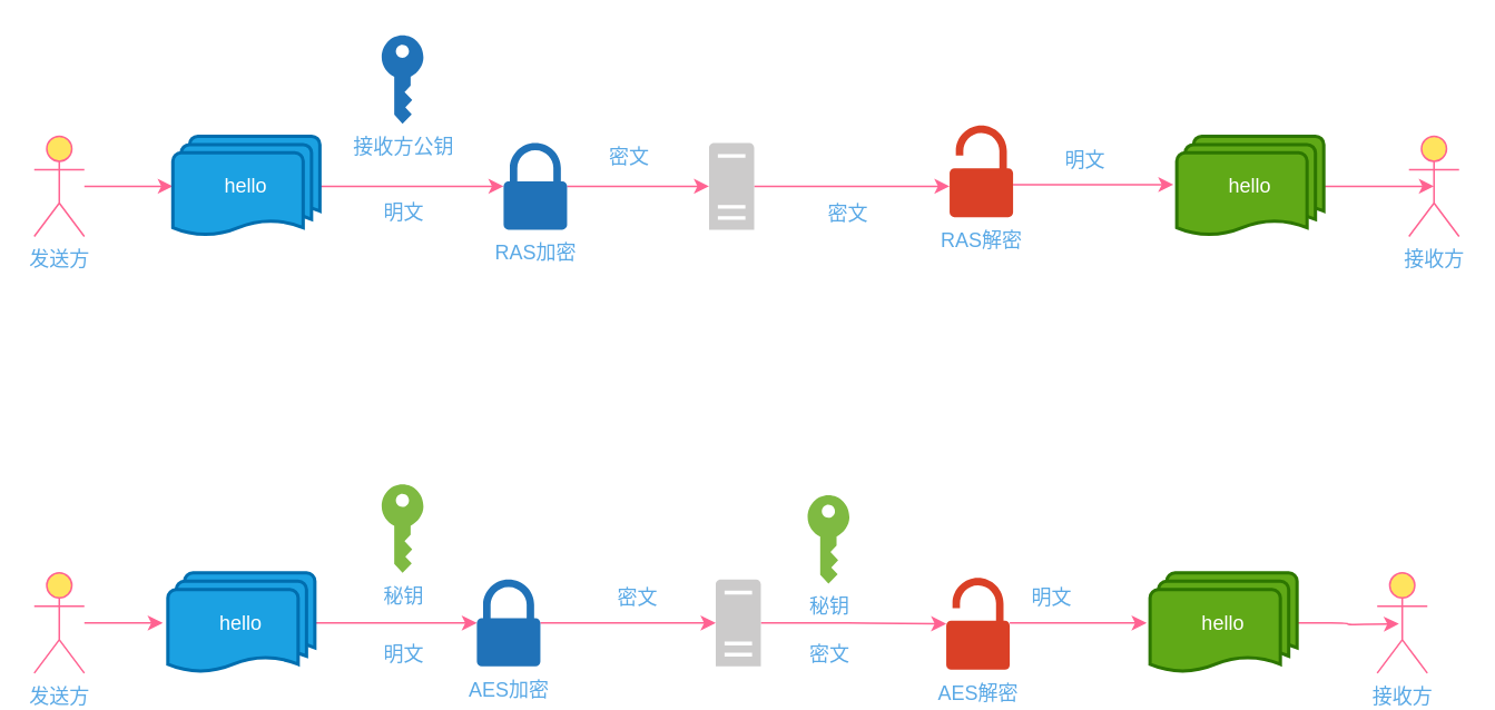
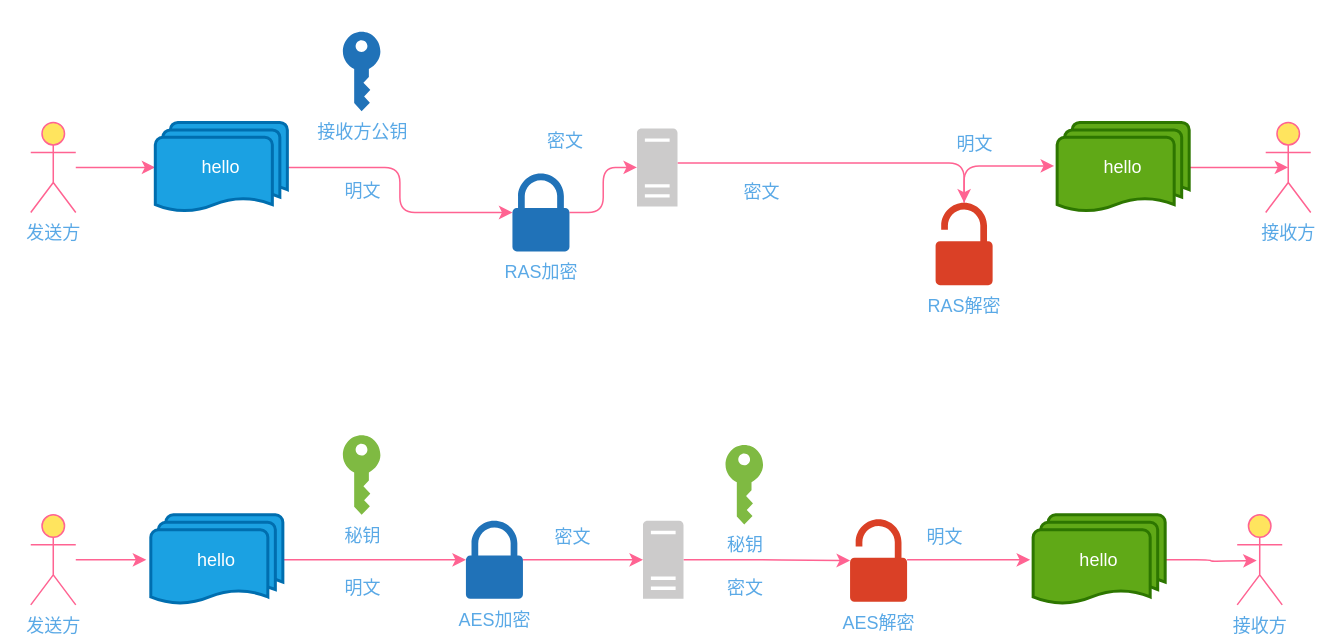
  <mxCell id="0" />
  <mxCell id="1" parent="0" />
  <mxCell id="2" value="" style="edgeStyle=orthogonalEdgeStyle;curved=0;rounded=1;sketch=0;orthogonalLoop=1;jettySize=auto;html=1;strokeColor=#FF6392;fillColor=#FFE45E;fontColor=#5AA9E6;entryX=0;entryY=0.5;entryDx=0;entryDy=0;entryPerimeter=0;" parent="1" source="3" target="6" edge="1"><mxGeometry relative="1" as="geometry"><mxPoint x="381" y="101" as="targetPoint" /><Array as="points" /></mxGeometry></mxCell>
  <mxCell id="3" value="发送方" style="shape=umlActor;verticalLabelPosition=bottom;verticalAlign=top;html=1;fillColor=#FFE45E;strokeColor=#FF6392;fontColor=#5AA9E6;" parent="1" vertex="1"><mxGeometry x="20" y="81" width="30" height="60" as="geometry" /></mxCell>
  <mxCell id="4" value="接收方" style="shape=umlActor;verticalLabelPosition=bottom;verticalAlign=top;html=1;fillColor=#FFE45E;strokeColor=#FF6392;fontColor=#5AA9E6;" parent="1" vertex="1"><mxGeometry x="843" y="81" width="30" height="60" as="geometry" /></mxCell>
  <mxCell id="5" style="edgeStyle=orthogonalEdgeStyle;curved=0;rounded=1;sketch=0;orthogonalLoop=1;jettySize=auto;html=1;exitX=1;exitY=0.5;exitDx=0;exitDy=0;exitPerimeter=0;strokeColor=#FF6392;fillColor=#FFE45E;fontColor=#5AA9E6;" parent="1" source="6" target="15" edge="1"><mxGeometry relative="1" as="geometry"><mxPoint x="242" y="111" as="targetPoint" /></mxGeometry></mxCell>
  <mxCell id="6" value="hello" style="strokeWidth=2;html=1;shape=mxgraph.flowchart.multi-document;whiteSpace=wrap;rounded=0;sketch=0;fillColor=#1ba1e2;fontColor=#ffffff;strokeColor=#006EAF;" parent="1" vertex="1"><mxGeometry x="103" y="81" width="88" height="60" as="geometry" /></mxCell>
  <mxCell id="7" style="edgeStyle=orthogonalEdgeStyle;curved=0;rounded=1;sketch=0;orthogonalLoop=1;jettySize=auto;html=1;strokeColor=#FF6392;fillColor=#FFE45E;fontColor=#5AA9E6;" parent="1" source="8" target="12" edge="1"><mxGeometry relative="1" as="geometry"><mxPoint x="441" y="111" as="targetPoint" /><Array as="points"><mxPoint x="448" y="111" /><mxPoint x="448" y="108" /></Array></mxGeometry></mxCell>
  <mxCell id="8" value="" style="pointerEvents=1;shadow=0;dashed=0;html=1;labelPosition=center;verticalLabelPosition=bottom;verticalAlign=top;outlineConnect=0;align=center;shape=mxgraph.office.servers.server_generic;fillColor=#CCCBCB;rounded=0;sketch=0;fontColor=#5AA9E6;strokeColor=none;" parent="1" vertex="1"><mxGeometry x="424" y="85" width="27" height="52" as="geometry" /></mxCell>
  <mxCell id="9" style="edgeStyle=orthogonalEdgeStyle;curved=0;rounded=1;sketch=0;orthogonalLoop=1;jettySize=auto;html=1;entryX=0.5;entryY=0.5;entryDx=0;entryDy=0;entryPerimeter=0;strokeColor=#FF6392;fillColor=#FFE45E;fontColor=#5AA9E6;" parent="1" source="10" target="4" edge="1"><mxGeometry relative="1" as="geometry" /></mxCell>
  <mxCell id="10" value="hello" style="strokeWidth=2;html=1;shape=mxgraph.flowchart.multi-document;whiteSpace=wrap;rounded=0;sketch=0;fillColor=#60a917;fontColor=#ffffff;strokeColor=#2D7600;" parent="1" vertex="1"><mxGeometry x="704" y="81" width="88" height="60" as="geometry" /></mxCell>
  <mxCell id="11" style="edgeStyle=orthogonalEdgeStyle;curved=0;rounded=1;sketch=0;orthogonalLoop=1;jettySize=auto;html=1;strokeColor=#FF6392;fillColor=#FFE45E;fontColor=#0000CC;" edge="1" parent="1" source="12"><mxGeometry relative="1" as="geometry"><mxPoint x="702" y="110" as="targetPoint" /><Array as="points"><mxPoint x="702" y="110" /></Array></mxGeometry></mxCell>
- <mxCell id="12" value="RAS解密" style="pointerEvents=1;shadow=0;dashed=0;html=1;strokeColor=none;labelPosition=center;verticalLabelPosition=bottom;verticalAlign=top;outlineConnect=0;align=center;shape=mxgraph.office.security.lock_unprotected;fillColor=#DA4026;rounded=0;sketch=0;fontColor=#5AA9E6;" parent="1" vertex="1"><mxGeometry x="568" y="74.5" width="38" height="55" as="geometry" /></mxCell>
+ <mxCell id="12" value="RAS解密" style="pointerEvents=1;shadow=0;dashed=0;html=1;strokeColor=none;labelPosition=center;verticalLabelPosition=bottom;verticalAlign=top;outlineConnect=0;align=center;shape=mxgraph.office.security.lock_unprotected;fillColor=#DA4026;rounded=0;sketch=0;fontColor=#5AA9E6;" parent="1" vertex="1"><mxGeometry x="623" y="134.5" width="38" height="55" as="geometry" /></mxCell>
  <mxCell id="13" value="接收方公钥" style="pointerEvents=1;shadow=0;dashed=0;html=1;strokeColor=none;labelPosition=center;verticalLabelPosition=bottom;verticalAlign=top;outlineConnect=0;align=center;shape=mxgraph.office.security.key_permissions;fillColor=#2072B8;rounded=0;sketch=0;fontColor=#5AA9E6;" parent="1" vertex="1"><mxGeometry x="228" y="20.5" width="25" height="53" as="geometry" /></mxCell>
  <mxCell id="14" style="edgeStyle=orthogonalEdgeStyle;curved=0;rounded=1;sketch=0;orthogonalLoop=1;jettySize=auto;html=1;strokeColor=#FF6392;fillColor=#FFE45E;fontColor=#0000CC;" parent="1" source="15" target="8" edge="1"><mxGeometry relative="1" as="geometry" /></mxCell>
- <mxCell id="15" value="RAS加密" style="pointerEvents=1;shadow=0;dashed=0;html=1;strokeColor=none;labelPosition=center;verticalLabelPosition=bottom;verticalAlign=top;outlineConnect=0;align=center;shape=mxgraph.office.security.lock_protected;fillColor=#2072B8;rounded=0;sketch=0;fontColor=#5AA9E6;" parent="1" vertex="1"><mxGeometry x="301" y="85" width="38" height="52" as="geometry" /></mxCell>
+ <mxCell id="15" value="RAS加密" style="pointerEvents=1;shadow=0;dashed=0;html=1;strokeColor=none;labelPosition=center;verticalLabelPosition=bottom;verticalAlign=top;outlineConnect=0;align=center;shape=mxgraph.office.security.lock_protected;fillColor=#2072B8;rounded=0;sketch=0;fontColor=#5AA9E6;" parent="1" vertex="1"><mxGeometry x="341" y="115" width="38" height="52" as="geometry" /></mxCell>
  <mxCell id="16" style="edgeStyle=orthogonalEdgeStyle;curved=0;rounded=1;sketch=0;orthogonalLoop=1;jettySize=auto;html=1;strokeColor=#FF6392;fillColor=#FFE45E;fontColor=#5AA9E6;" parent="1" source="17" edge="1"><mxGeometry relative="1" as="geometry"><mxPoint x="97" y="372.5" as="targetPoint" /></mxGeometry></mxCell>
  <mxCell id="17" value="发送方" style="shape=umlActor;verticalLabelPosition=bottom;verticalAlign=top;html=1;fillColor=#FFE45E;strokeColor=#FF6392;fontColor=#5AA9E6;" parent="1" vertex="1"><mxGeometry x="20" y="342.5" width="30" height="60" as="geometry" /></mxCell>
  <mxCell id="18" style="edgeStyle=orthogonalEdgeStyle;curved=0;rounded=1;sketch=0;orthogonalLoop=1;jettySize=auto;html=1;strokeColor=#FF6392;fillColor=#FFE45E;fontColor=#0000CC;" edge="1" parent="1" source="19" target="21"><mxGeometry relative="1" as="geometry" /></mxCell>
  <mxCell id="19" value="hello" style="strokeWidth=2;html=1;shape=mxgraph.flowchart.multi-document;whiteSpace=wrap;rounded=0;sketch=0;fillColor=#1ba1e2;fontColor=#ffffff;strokeColor=#006EAF;" parent="1" vertex="1"><mxGeometry x="100" y="342.5" width="88" height="60" as="geometry" /></mxCell>
  <mxCell id="20" style="edgeStyle=orthogonalEdgeStyle;curved=0;rounded=1;sketch=0;orthogonalLoop=1;jettySize=auto;html=1;strokeColor=#FF6392;fillColor=#FFE45E;fontColor=#5AA9E6;" parent="1" source="21" edge="1" target="23"><mxGeometry relative="1" as="geometry"><mxPoint x="402" y="367.5" as="targetPoint" /></mxGeometry></mxCell>
- <mxCell id="21" value="AES加密" style="pointerEvents=1;shadow=0;dashed=0;html=1;strokeColor=none;labelPosition=center;verticalLabelPosition=bottom;verticalAlign=top;outlineConnect=0;align=center;shape=mxgraph.office.security.lock_protected;fillColor=#2072B8;rounded=0;labelBackgroundColor=none;sketch=0;fontColor=#5AA9E6;" parent="1" vertex="1"><mxGeometry x="285" y="346.5" width="38" height="52" as="geometry" /></mxCell>
+ <mxCell id="21" value="AES加密" style="pointerEvents=1;shadow=0;dashed=0;html=1;strokeColor=none;labelPosition=center;verticalLabelPosition=bottom;verticalAlign=top;outlineConnect=0;align=center;shape=mxgraph.office.security.lock_protected;fillColor=#2072B8;rounded=0;labelBackgroundColor=none;sketch=0;fontColor=#5AA9E6;" parent="1" vertex="1"><mxGeometry x="310" y="346.5" width="38" height="52" as="geometry" /></mxCell>
  <mxCell id="22" style="edgeStyle=orthogonalEdgeStyle;curved=0;rounded=1;sketch=0;orthogonalLoop=1;jettySize=auto;html=1;strokeColor=#FF6392;fillColor=#FFE45E;fontColor=#0000CC;" edge="1" parent="1" source="23" target="25"><mxGeometry relative="1" as="geometry" /></mxCell>
  <mxCell id="23" value="" style="pointerEvents=1;shadow=0;dashed=0;html=1;labelPosition=center;verticalLabelPosition=bottom;verticalAlign=top;outlineConnect=0;align=center;shape=mxgraph.office.servers.server_generic;fillColor=#CCCBCB;rounded=0;sketch=0;fontColor=#5AA9E6;strokeColor=none;" parent="1" vertex="1"><mxGeometry x="428" y="346.5" width="27" height="52" as="geometry" /></mxCell>
  <mxCell id="24" style="edgeStyle=orthogonalEdgeStyle;curved=0;rounded=1;sketch=0;orthogonalLoop=1;jettySize=auto;html=1;strokeColor=#FF6392;fillColor=#FFE45E;fontColor=#5AA9E6;" parent="1" source="25" edge="1"><mxGeometry relative="1" as="geometry"><mxPoint x="686" y="372.5" as="targetPoint" /></mxGeometry></mxCell>
  <mxCell id="25" value="AES解密" style="pointerEvents=1;shadow=0;dashed=0;html=1;strokeColor=none;labelPosition=center;verticalLabelPosition=bottom;verticalAlign=top;outlineConnect=0;align=center;shape=mxgraph.office.security.lock_unprotected;fillColor=#DA4026;rounded=0;sketch=0;fontColor=#5AA9E6;" parent="1" vertex="1"><mxGeometry x="566" y="345.5" width="38" height="55" as="geometry" /></mxCell>
  <mxCell id="26" style="edgeStyle=orthogonalEdgeStyle;curved=0;rounded=1;sketch=0;orthogonalLoop=1;jettySize=auto;html=1;strokeColor=#FF6392;fillColor=#FFE45E;fontColor=#5AA9E6;" parent="1" source="27" edge="1"><mxGeometry relative="1" as="geometry"><mxPoint x="837" y="373" as="targetPoint" /></mxGeometry></mxCell>
  <mxCell id="27" value="hello" style="strokeWidth=2;html=1;shape=mxgraph.flowchart.multi-document;whiteSpace=wrap;rounded=0;sketch=0;fillColor=#60a917;fontColor=#ffffff;strokeColor=#2D7600;" parent="1" vertex="1"><mxGeometry x="688" y="342.5" width="88" height="60" as="geometry" /></mxCell>
  <mxCell id="28" value="接收方" style="shape=umlActor;verticalLabelPosition=bottom;verticalAlign=top;html=1;fillColor=#FFE45E;strokeColor=#FF6392;fontColor=#5AA9E6;" parent="1" vertex="1"><mxGeometry x="824" y="342.5" width="30" height="60" as="geometry" /></mxCell>
  <mxCell id="29" value="秘钥" style="pointerEvents=1;shadow=0;dashed=0;html=1;strokeColor=none;labelPosition=center;verticalLabelPosition=bottom;verticalAlign=top;outlineConnect=0;align=center;shape=mxgraph.office.security.key_permissions;fillColor=#7FBA42;rounded=0;labelBackgroundColor=none;sketch=0;fontColor=#5AA9E6;" parent="1" vertex="1"><mxGeometry x="228" y="289.5" width="25" height="53" as="geometry" /></mxCell>
  <mxCell id="30" value="秘钥" style="pointerEvents=1;shadow=0;dashed=0;html=1;strokeColor=none;labelPosition=center;verticalLabelPosition=bottom;verticalAlign=top;outlineConnect=0;align=center;shape=mxgraph.office.security.key_permissions;fillColor=#7FBA42;rounded=0;labelBackgroundColor=none;sketch=0;fontColor=#5AA9E6;" parent="1" vertex="1"><mxGeometry x="483" y="296" width="25" height="53" as="geometry" /></mxCell>
  <mxCell id="31" value="明文" style="text;html=1;align=center;verticalAlign=middle;resizable=0;points=[];autosize=1;fontColor=#5AA9E6;" parent="1" vertex="1"><mxGeometry x="223.5" y="382.5" width="34" height="18" as="geometry" /></mxCell>
  <mxCell id="32" value="密文" style="text;html=1;align=center;verticalAlign=middle;resizable=0;points=[];autosize=1;fontColor=#5AA9E6;" parent="1" vertex="1"><mxGeometry x="364" y="349" width="34" height="18" as="geometry" /></mxCell>
  <mxCell id="33" value="密文" style="text;html=1;align=center;verticalAlign=middle;resizable=0;points=[];autosize=1;fontColor=#5AA9E6;" parent="1" vertex="1"><mxGeometry x="478.5" y="382.5" width="34" height="18" as="geometry" /></mxCell>
  <mxCell id="34" value="明文" style="text;html=1;align=center;verticalAlign=middle;resizable=0;points=[];autosize=1;fontColor=#5AA9E6;" parent="1" vertex="1"><mxGeometry x="612" y="349" width="34" height="18" as="geometry" /></mxCell>
  <mxCell id="35" value="明文" style="text;html=1;align=center;verticalAlign=middle;resizable=0;points=[];autosize=1;fontColor=#5AA9E6;" parent="1" vertex="1"><mxGeometry x="223.5" y="117.5" width="34" height="18" as="geometry" /></mxCell>
  <mxCell id="36" value="密文" style="text;html=1;align=center;verticalAlign=middle;resizable=0;points=[];autosize=1;fontColor=#5AA9E6;" parent="1" vertex="1"><mxGeometry x="359" y="85" width="34" height="18" as="geometry" /></mxCell>
  <mxCell id="37" value="密文" style="text;html=1;align=center;verticalAlign=middle;resizable=0;points=[];autosize=1;fontColor=#5AA9E6;" parent="1" vertex="1"><mxGeometry x="489.5" y="119" width="34" height="18" as="geometry" /></mxCell>
  <mxCell id="38" value="明文" style="text;html=1;align=center;verticalAlign=middle;resizable=0;points=[];autosize=1;fontColor=#5AA9E6;" parent="1" vertex="1"><mxGeometry x="632" y="87" width="34" height="18" as="geometry" /></mxCell>
